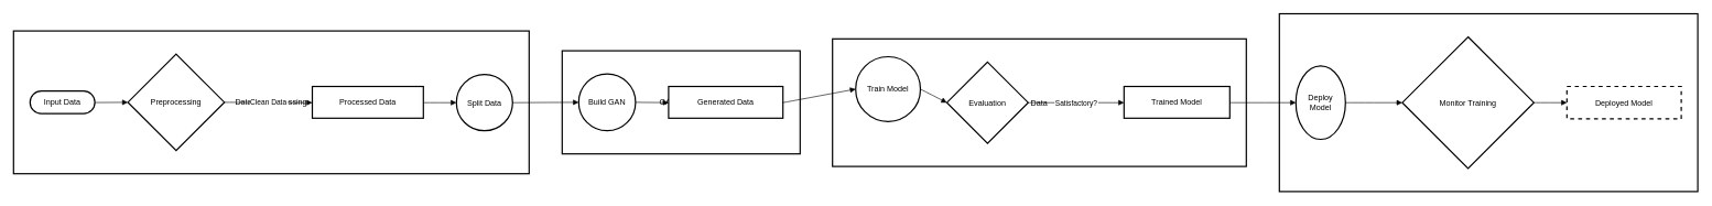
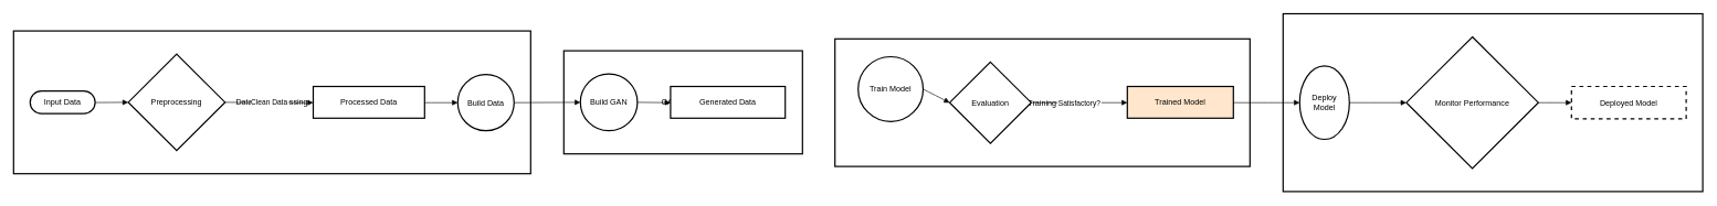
  <mxCell id="0" />
  <mxCell id="1" parent="0" />
  <mxCell id="2" value="Deployment" style="whiteSpace=wrap;strokeWidth=2;" vertex="1" parent="1"><mxGeometry x="1935" y="20" width="633" height="269" as="geometry" /></mxCell>
- <mxCell id="3" value="Data" style="whiteSpace=wrap;strokeWidth=2;" vertex="1" parent="1"><mxGeometry x="1259" y="58" width="626" height="193" as="geometry" /></mxCell>
+ <mxCell id="3" value="Training" style="whiteSpace=wrap;strokeWidth=2;" vertex="1" parent="1"><mxGeometry x="1259" y="58" width="626" height="193" as="geometry" /></mxCell>
  <mxCell id="4" value="GAN_Model" style="whiteSpace=wrap;strokeWidth=2;" vertex="1" parent="1"><mxGeometry x="850" y="76" width="360" height="156" as="geometry" /></mxCell>
  <mxCell id="5" value="Data_Preprocessing" style="whiteSpace=wrap;strokeWidth=2;" vertex="1" parent="1"><mxGeometry x="20" y="46" width="780" height="216" as="geometry" /></mxCell>
  <mxCell id="6" value="Input Data" style="rounded=1;whiteSpace=wrap;arcSize=50;strokeWidth=2;" vertex="1" parent="1"><mxGeometry x="45" y="137" width="98" height="34" as="geometry" /></mxCell>
  <mxCell id="7" value="Preprocessing" style="rhombus;strokeWidth=2;whiteSpace=wrap;" vertex="1" parent="1"><mxGeometry x="193" y="81" width="146" height="146" as="geometry" /></mxCell>
  <mxCell id="8" value="Processed Data" style="whiteSpace=wrap;strokeWidth=2;" vertex="1" parent="1"><mxGeometry x="472" y="130" width="168" height="48" as="geometry" /></mxCell>
- <mxCell id="9" value="Split Data" style="ellipse;aspect=fixed;strokeWidth=2;whiteSpace=wrap;" vertex="1" parent="1"><mxGeometry x="690" y="112" width="85" height="85" as="geometry" /></mxCell>
+ <mxCell id="9" value="Build Data" style="ellipse;aspect=fixed;strokeWidth=2;whiteSpace=wrap;" vertex="1" parent="1"><mxGeometry x="690" y="112" width="85" height="85" as="geometry" /></mxCell>
  <mxCell id="10" value="Build GAN" style="ellipse;aspect=fixed;strokeWidth=2;whiteSpace=wrap;" vertex="1" parent="1"><mxGeometry x="875" y="111" width="86" height="86" as="geometry" /></mxCell>
  <mxCell id="11" value="Generated Data" style="whiteSpace=wrap;strokeWidth=2;" vertex="1" parent="1"><mxGeometry x="1011" y="130" width="173" height="48" as="geometry" /></mxCell>
  <mxCell id="12" value="Train Model" style="ellipse;aspect=fixed;strokeWidth=2;whiteSpace=wrap;" vertex="1" parent="1"><mxGeometry x="1294" y="85" width="98" height="98" as="geometry" /></mxCell>
  <mxCell id="13" value="Evaluation" style="rhombus;strokeWidth=2;whiteSpace=wrap;" vertex="1" parent="1"><mxGeometry x="1432" y="93" width="123" height="123" as="geometry" /></mxCell>
- <mxCell id="14" value="Trained Model" style="whiteSpace=wrap;strokeWidth=2;" vertex="1" parent="1"><mxGeometry x="1700" y="130" width="160" height="48" as="geometry" /></mxCell>
+ <mxCell id="14" value="Trained Model" style="whiteSpace=wrap;strokeWidth=2;fillColor=#ffe6cc;" vertex="1" parent="1"><mxGeometry x="1700" y="130" width="160" height="48" as="geometry" /></mxCell>
  <mxCell id="15" value="Deploy Model" style="ellipse;aspect=fixed;strokeWidth=2;whiteSpace=wrap;" vertex="1" parent="1"><mxGeometry x="1960" y="99" width="75" height="111" as="geometry" /></mxCell>
- <mxCell id="16" value="Monitor Training" style="rhombus;strokeWidth=2;whiteSpace=wrap;" vertex="1" parent="1"><mxGeometry x="2121" y="55" width="199" height="199" as="geometry" /></mxCell>
+ <mxCell id="16" value="Monitor Performance" style="rhombus;strokeWidth=2;whiteSpace=wrap;" vertex="1" parent="1"><mxGeometry x="2121" y="55" width="199" height="199" as="geometry" /></mxCell>
  <mxCell id="17" value="Deployed Model" style="whiteSpace=wrap;strokeWidth=2;dashed=1;" vertex="1" parent="1"><mxGeometry x="2370" y="130" width="173" height="49" as="geometry" /></mxCell>
  <mxCell id="18" value="" style="curved=1;startArrow=none;endArrow=block;exitX=1;exitY=0.51;entryX=0;entryY=0.5;" edge="1" parent="1" source="6" target="7"><mxGeometry relative="1" as="geometry"><Array as="points" /></mxGeometry></mxCell>
  <mxCell id="19" value="Clean Data" style="curved=1;startArrow=none;endArrow=block;exitX=1.01;exitY=0.5;entryX=0;entryY=0.51;" edge="1" parent="1" source="7" target="8"><mxGeometry relative="1" as="geometry"><Array as="points" /></mxGeometry></mxCell>
  <mxCell id="20" value="" style="curved=1;startArrow=none;endArrow=block;exitX=1;exitY=0.51;entryX=0;entryY=0.5;" edge="1" parent="1" source="8" target="9"><mxGeometry relative="1" as="geometry"><Array as="points" /></mxGeometry></mxCell>
  <mxCell id="21" value="" style="curved=1;startArrow=none;endArrow=block;exitX=1;exitY=0.5;entryX=0;entryY=0.5;" edge="1" parent="1" source="9" target="10"><mxGeometry relative="1" as="geometry"><Array as="points" /></mxGeometry></mxCell>
  <mxCell id="22" value="" style="curved=1;startArrow=none;endArrow=block;exitX=1;exitY=0.5;entryX=0;entryY=0.51;" edge="1" parent="1" source="10" target="11"><mxGeometry relative="1" as="geometry"><Array as="points" /></mxGeometry></mxCell>
- <mxCell id="23" value="" style="curved=1;startArrow=none;endArrow=block;exitX=1;exitY=0.51;entryX=0;entryY=0.5;" edge="1" parent="1" source="11" target="12"><mxGeometry relative="1" as="geometry"><Array as="points" /></mxGeometry></mxCell>
  <mxCell id="24" value="" style="curved=1;startArrow=none;endArrow=block;exitX=1;exitY=0.5;entryX=0;entryY=0.5;" edge="1" parent="1" source="12" target="13"><mxGeometry relative="1" as="geometry"><Array as="points" /></mxGeometry></mxCell>
  <mxCell id="25" value="Satisfactory?" style="curved=1;startArrow=none;endArrow=block;exitX=1;exitY=0.5;entryX=0;entryY=0.51;" edge="1" parent="1" source="13" target="14"><mxGeometry relative="1" as="geometry"><Array as="points" /></mxGeometry></mxCell>
  <mxCell id="26" value="" style="curved=1;startArrow=none;endArrow=block;exitX=1;exitY=0.51;entryX=0;entryY=0.5;" edge="1" parent="1" source="14" target="15"><mxGeometry relative="1" as="geometry"><Array as="points" /></mxGeometry></mxCell>
  <mxCell id="27" value="" style="curved=1;startArrow=none;endArrow=block;exitX=1;exitY=0.5;entryX=0;entryY=0.5;" edge="1" parent="1" source="15" target="16"><mxGeometry relative="1" as="geometry"><Array as="points" /></mxGeometry></mxCell>
  <mxCell id="28" value="" style="curved=1;startArrow=none;endArrow=block;exitX=1;exitY=0.5;entryX=0;entryY=0.5;" edge="1" parent="1" source="16" target="17"><mxGeometry relative="1" as="geometry"><Array as="points" /></mxGeometry></mxCell>
